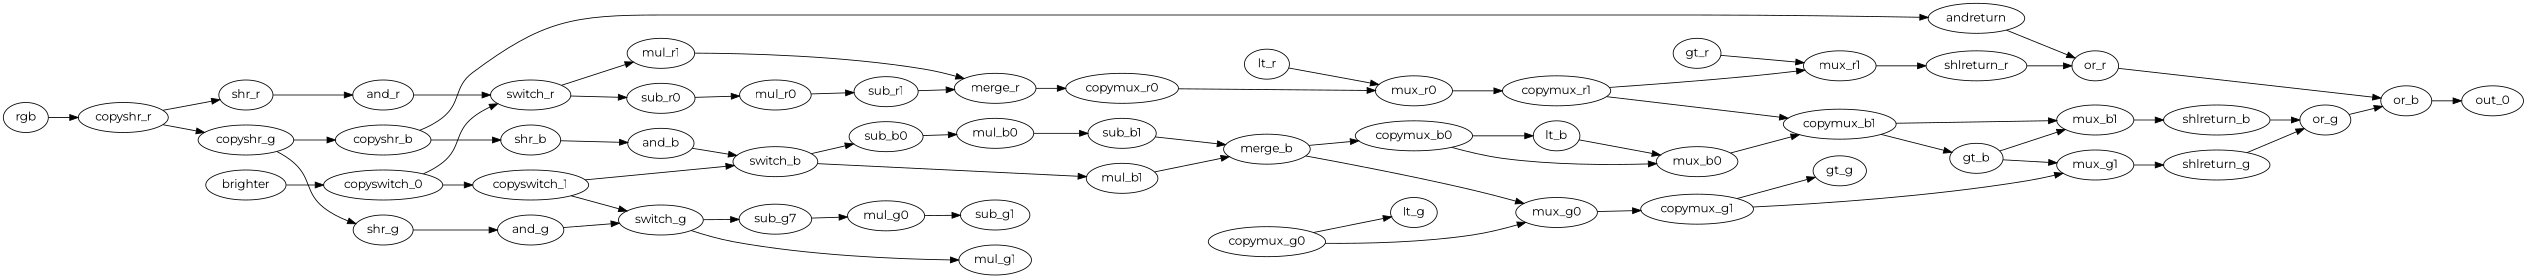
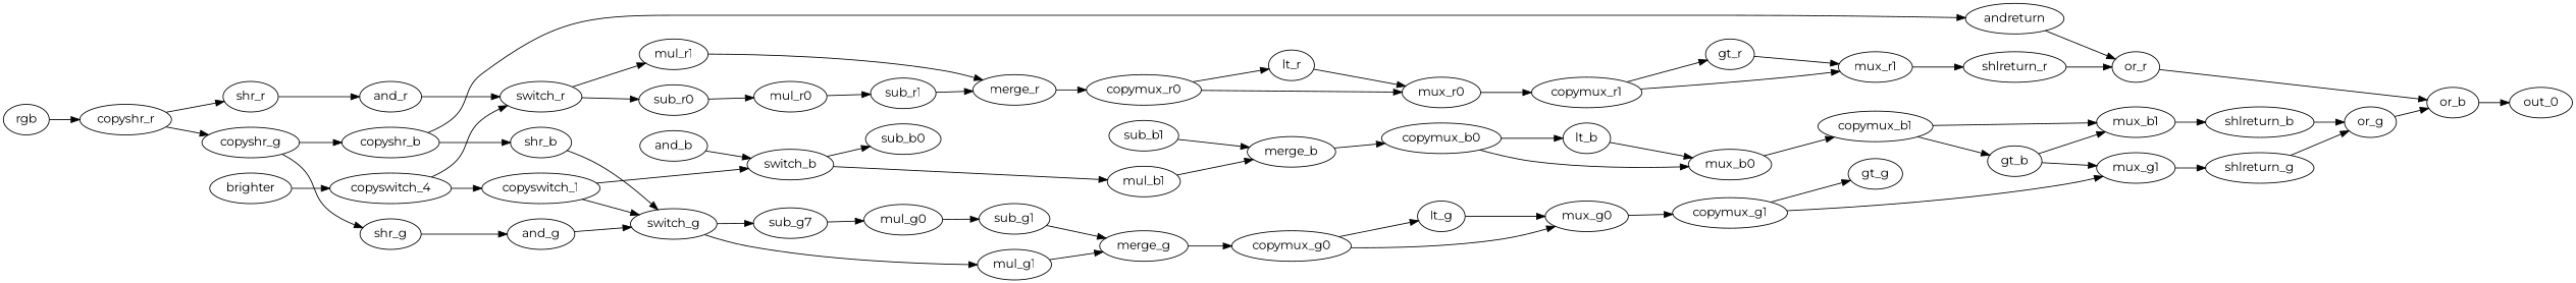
  digraph {
    fontname=Montserrat
    rankdir=LR
    node [fontname=Montserrat]
    edge [fontname=Montserrat]
    n1 [label=and_g]
    n2 [label=switch_g]
    n3 [label=sub_g7]
    n4 [label=mul_g1]
    n5 [label=copymux_r0]
    n6 [label=mux_r0]
    n7 [label=lt_r]
    n8 [label=copymux_r1]
    n9 [label=or_r]
    n10 [label=or_b]
    n11 [label=out_0]
    n12 [label=mul_g0]
    n13 [label=sub_g1]
    n14 [label=copymux_b1]
    n15 [label=mux_b1]
    n16 [label=gt_b]
    n17 [label=shlreturn_b]
    n18 [label=mux_g1]
    n19 [label=switch_r]
    n20 [label=sub_r0]
    n21 [label=mul_r1]
    n22 [label=mul_r0]
    n23 [label=merge_r]
    n24 [label=switch_b]
    n25 [label=sub_b0]
    n26 [label=mul_b1]
-   n27 [label=mul_b0]
    n28 [label=merge_b]
+   n29 [label=merge_g]
    n30 [label=copyshr_b]
    n31 [label=andreturn]
    n32 [label=shr_b]
    n33 [label=and_b]
    n34 [label=sub_r1]
    n35 [label=lt_g]
    n36 [label=mux_g0]
    n37 [label=copymux_g1]
    n38 [label=gt_g]
    n39 [label=shlreturn_g]
    n40 [label=gt_r]
    n41 [label=mux_r1]
    n42 [label=shlreturn_r]
    n43 [label=sub_b1]
    n44 [label=shr_g]
    n45 [label=brighter]
-   n46 [label=copyswitch_0]
+   n46 [label=copyswitch_4]
    n47 [label=copyswitch_1]
    n48 [label=copymux_g0]
    n49 [label=copymux_b0]
    n50 [label=copyshr_r]
    n51 [label=copyshr_g]
    n52 [label=shr_r]
    n53 [label=and_r]
    n54 [label=or_g]
    n55 [label=lt_b]
    n56 [label=mux_b0]
    n57 [label=rgb]
    n1 -> n2
    n2 -> n3
    n2 -> n4
    n3 -> n12
+   n4 -> n29
    n5 -> n6
+   n5 -> n7
    n6 -> n8
    n7 -> n6
-   n8 -> n14
+   n8 -> n40
    n8 -> n41
    n9 -> n10
    n10 -> n11
    n12 -> n13
+   n13 -> n29
    n14 -> n15
    n14 -> n16
    n15 -> n17
    n16 -> n15
    n16 -> n18
    n17 -> n54
    n18 -> n39
    n19 -> n20
    n19 -> n21
    n20 -> n22
    n21 -> n23
    n22 -> n34
    n23 -> n5
    n24 -> n25
    n24 -> n26
-   n25 -> n27
    n26 -> n28
-   n27 -> n43
    n28 -> n49
+   n29 -> n48
    n30 -> n31
    n30 -> n32
    n31 -> n9
-   n32 -> n33
+   n32 -> n2
    n33 -> n24
    n34 -> n23
-   n28 -> n36
+   n35 -> n36
    n36 -> n37
    n37 -> n18
    n37 -> n38
    n39 -> n54
    n40 -> n41
    n41 -> n42
    n42 -> n9
    n43 -> n28
    n44 -> n1
    n45 -> n46
    n46 -> n19
    n46 -> n47
    n47 -> n2
    n47 -> n24
    n48 -> n35
    n48 -> n36
    n49 -> n55
    n49 -> n56
    n50 -> n51
    n50 -> n52
    n51 -> n30
    n51 -> n44
    n52 -> n53
    n53 -> n19
    n54 -> n10
    n55 -> n56
    n56 -> n14
    n57 -> n50
  }
